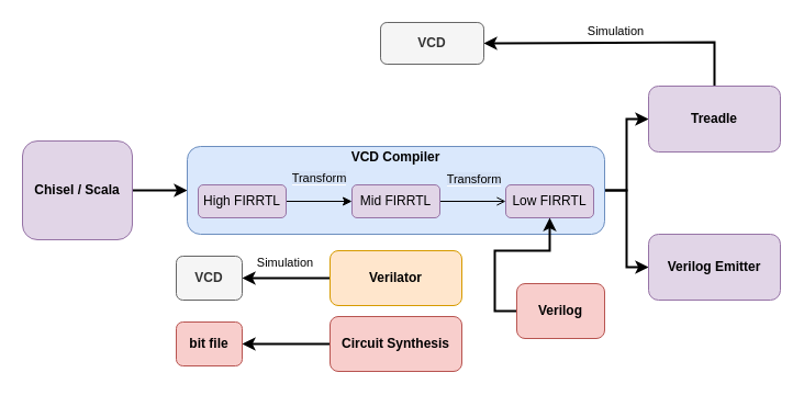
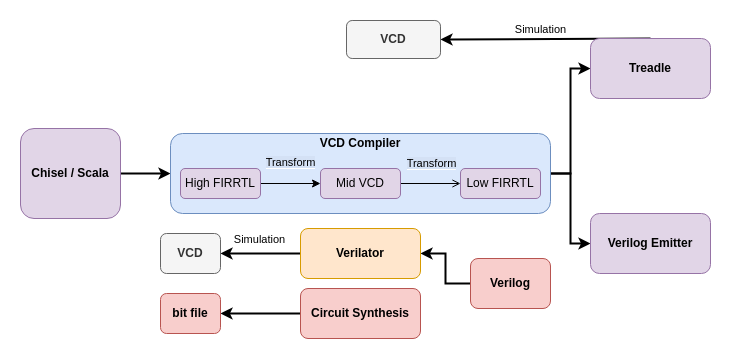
  <mxCell id="0" />
  <mxCell id="1" parent="0" />
  <mxCell id="2" style="edgeStyle=orthogonalEdgeStyle;rounded=0;orthogonalLoop=1;jettySize=auto;html=1;exitX=1;exitY=0.5;exitDx=0;exitDy=0;entryX=0;entryY=0.5;entryDx=0;entryDy=0;strokeWidth=2;" edge="1" parent="1" source="3" target="6"><mxGeometry relative="1" as="geometry" /></mxCell>
  <mxCell id="3" value="&lt;b&gt;Chisel / Scala&lt;/b&gt;" style="rounded=1;whiteSpace=wrap;html=1;fillColor=#e1d5e7;strokeColor=#9673a6;" vertex="1" parent="1"><mxGeometry x="20" y="128" width="100" height="90" as="geometry" /></mxCell>
  <mxCell id="4" style="edgeStyle=orthogonalEdgeStyle;rounded=0;orthogonalLoop=1;jettySize=auto;html=1;exitX=1;exitY=0.5;exitDx=0;exitDy=0;entryX=0;entryY=0.5;entryDx=0;entryDy=0;strokeWidth=2;" edge="1" parent="1" source="6" target="14"><mxGeometry relative="1" as="geometry" /></mxCell>
  <mxCell id="5" style="edgeStyle=orthogonalEdgeStyle;rounded=0;orthogonalLoop=1;jettySize=auto;html=1;exitX=1;exitY=0.5;exitDx=0;exitDy=0;entryX=0;entryY=0.5;entryDx=0;entryDy=0;strokeWidth=2;" edge="1" parent="1" source="6" target="15"><mxGeometry relative="1" as="geometry" /></mxCell>
  <mxCell id="6" value="" style="rounded=1;whiteSpace=wrap;html=1;fillColor=#dae8fc;strokeColor=#6c8ebf;" vertex="1" parent="1"><mxGeometry x="170" y="133" width="380" height="80" as="geometry" /></mxCell>
  <mxCell id="7" value="&lt;span style=&quot;background-color: rgb(212 , 225 , 245)&quot;&gt;Transform&lt;/span&gt;" style="edgeStyle=orthogonalEdgeStyle;rounded=0;orthogonalLoop=1;jettySize=auto;html=1;exitX=1;exitY=0.5;exitDx=0;exitDy=0;entryX=0;entryY=0.5;entryDx=0;entryDy=0;strokeWidth=1;" edge="1" parent="1" source="8" target="10"><mxGeometry y="21" relative="1" as="geometry"><mxPoint as="offset" /></mxGeometry></mxCell>
  <mxCell id="8" value="High FIRRTL" style="rounded=1;whiteSpace=wrap;html=1;fillColor=#e1d5e7;strokeColor=#9673a6;" vertex="1" parent="1"><mxGeometry x="180" y="168" width="80" height="30" as="geometry" /></mxCell>
  <mxCell id="9" value="&lt;span style=&quot;background-color: rgb(212 , 225 , 245)&quot;&gt;Transform&lt;/span&gt;" style="edgeStyle=orthogonalEdgeStyle;rounded=0;orthogonalLoop=1;jettySize=auto;html=1;exitX=1;exitY=0.5;exitDx=0;exitDy=0;entryX=0;entryY=0.5;entryDx=0;entryDy=0;strokeWidth=1;endArrow=open;" edge="1" parent="1" source="10" target="11"><mxGeometry x="0.04" y="20" relative="1" as="geometry"><mxPoint as="offset" /></mxGeometry></mxCell>
- <mxCell id="10" value="Mid FIRRTL" style="rounded=1;whiteSpace=wrap;html=1;fillColor=#e1d5e7;strokeColor=#9673a6;" vertex="1" parent="1"><mxGeometry x="320" y="168" width="80" height="30" as="geometry" /></mxCell>
+ <mxCell id="10" value="Mid VCD" style="rounded=1;whiteSpace=wrap;html=1;fillColor=#e1d5e7;strokeColor=#9673a6;" vertex="1" parent="1"><mxGeometry x="320" y="168" width="80" height="30" as="geometry" /></mxCell>
  <mxCell id="11" value="Low FIRRTL" style="rounded=1;whiteSpace=wrap;html=1;fillColor=#e1d5e7;strokeColor=#9673a6;" vertex="1" parent="1"><mxGeometry x="460" y="168" width="80" height="30" as="geometry" /></mxCell>
  <mxCell id="12" value="&lt;b&gt;VCD Compiler&lt;/b&gt;" style="text;html=1;strokeColor=none;fillColor=none;align=center;verticalAlign=middle;whiteSpace=wrap;rounded=0;" vertex="1" parent="1"><mxGeometry x="300" y="133" width="120" height="20" as="geometry" /></mxCell>
  <mxCell id="13" value="Simulation" style="edgeStyle=orthogonalEdgeStyle;rounded=0;orthogonalLoop=1;jettySize=auto;html=1;exitX=0.5;exitY=0;exitDx=0;exitDy=0;strokeWidth=2;entryX=1;entryY=0.5;entryDx=0;entryDy=0;" edge="1" parent="1" source="14" target="18"><mxGeometry x="0.043" y="-10" relative="1" as="geometry"><Array as="points"><mxPoint x="650" y="38" /></Array><mxPoint as="offset" /></mxGeometry></mxCell>
- <mxCell id="14" value="&lt;b&gt;Treadle&lt;/b&gt;" style="rounded=1;whiteSpace=wrap;html=1;fillColor=#e1d5e7;strokeColor=#9673a6;" vertex="1" parent="1"><mxGeometry x="590" y="78" width="120" height="60" as="geometry" /></mxCell>
+ <mxCell id="14" value="&lt;b&gt;Treadle&lt;/b&gt;" style="rounded=1;whiteSpace=wrap;html=1;fillColor=#e1d5e7;strokeColor=#9673a6;" vertex="1" parent="1"><mxGeometry x="590" y="38" width="120" height="60" as="geometry" /></mxCell>
  <mxCell id="15" value="&lt;b&gt;Verilog Emitter&lt;/b&gt;" style="rounded=1;whiteSpace=wrap;html=1;fillColor=#e1d5e7;strokeColor=#9673a6;" vertex="1" parent="1"><mxGeometry x="590" y="213" width="120" height="60" as="geometry" /></mxCell>
- <mxCell id="16" style="edgeStyle=orthogonalEdgeStyle;rounded=0;orthogonalLoop=1;jettySize=auto;html=1;exitX=0;exitY=0.5;exitDx=0;exitDy=0;strokeWidth=2;" edge="1" parent="1" source="17" target="11"><mxGeometry relative="1" as="geometry" /></mxCell>
+ <mxCell id="16" style="edgeStyle=orthogonalEdgeStyle;rounded=0;orthogonalLoop=1;jettySize=auto;html=1;exitX=0;exitY=0.5;exitDx=0;exitDy=0;entryX=1;entryY=0.5;entryDx=0;entryDy=0;strokeWidth=2;" edge="1" parent="1" source="17" target="22"><mxGeometry relative="1" as="geometry" /></mxCell>
  <mxCell id="17" value="&lt;b&gt;Verilog&lt;/b&gt;" style="rounded=1;whiteSpace=wrap;html=1;fillColor=#f8cecc;strokeColor=#b85450;" vertex="1" parent="1"><mxGeometry x="470" y="258" width="80" height="50" as="geometry" /></mxCell>
  <mxCell id="18" value="&lt;b&gt;VCD&lt;/b&gt;" style="rounded=1;whiteSpace=wrap;html=1;fillColor=#f5f5f5;strokeColor=#666666;fontColor=#333333;" vertex="1" parent="1"><mxGeometry x="346" y="20" width="94" height="38" as="geometry" /></mxCell>
  <mxCell id="19" style="edgeStyle=orthogonalEdgeStyle;rounded=0;orthogonalLoop=1;jettySize=auto;html=1;exitX=0;exitY=0.5;exitDx=0;exitDy=0;entryX=1;entryY=0.5;entryDx=0;entryDy=0;strokeWidth=2;" edge="1" parent="1" source="20" target="24"><mxGeometry relative="1" as="geometry" /></mxCell>
  <mxCell id="20" value="&lt;b&gt;Circuit Synthesis&lt;/b&gt;" style="rounded=1;whiteSpace=wrap;html=1;fillColor=#f8cecc;strokeColor=#b85450;" vertex="1" parent="1"><mxGeometry x="300" y="288" width="120" height="50" as="geometry" /></mxCell>
  <mxCell id="21" value="Simulation" style="edgeStyle=orthogonalEdgeStyle;rounded=0;orthogonalLoop=1;jettySize=auto;html=1;exitX=0;exitY=0.5;exitDx=0;exitDy=0;strokeWidth=2;entryX=1;entryY=0.5;entryDx=0;entryDy=0;" edge="1" parent="1" source="22" target="23"><mxGeometry x="0.013" y="-14" relative="1" as="geometry"><mxPoint x="250" y="268" as="targetPoint" /><mxPoint as="offset" /></mxGeometry></mxCell>
  <mxCell id="22" value="&lt;b&gt;Verilator&lt;/b&gt;" style="rounded=1;whiteSpace=wrap;html=1;fillColor=#ffe6cc;strokeColor=#d79b00;" vertex="1" parent="1"><mxGeometry x="300" y="228" width="120" height="50" as="geometry" /></mxCell>
  <mxCell id="23" value="&lt;b&gt;VCD&lt;/b&gt;" style="rounded=1;whiteSpace=wrap;html=1;fillColor=#f5f5f5;strokeColor=#666666;fontColor=#333333;" vertex="1" parent="1"><mxGeometry x="160" y="233" width="60" height="40" as="geometry" /></mxCell>
  <mxCell id="24" value="&lt;b&gt;bit file&lt;/b&gt;" style="rounded=1;whiteSpace=wrap;html=1;fillColor=#f8cecc;strokeColor=#b85450;" vertex="1" parent="1"><mxGeometry x="160" y="293" width="60" height="40" as="geometry" /></mxCell>
